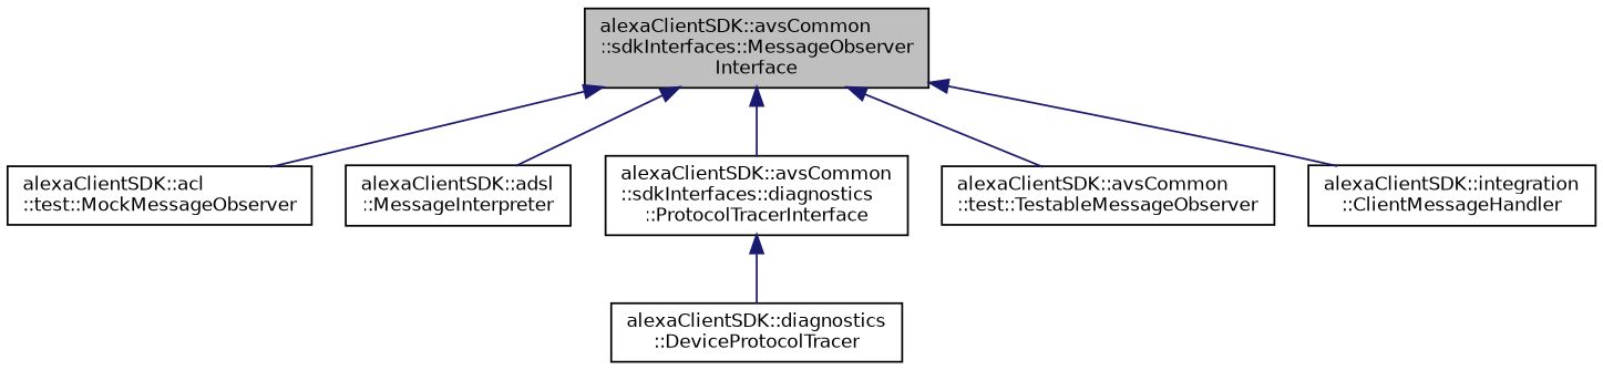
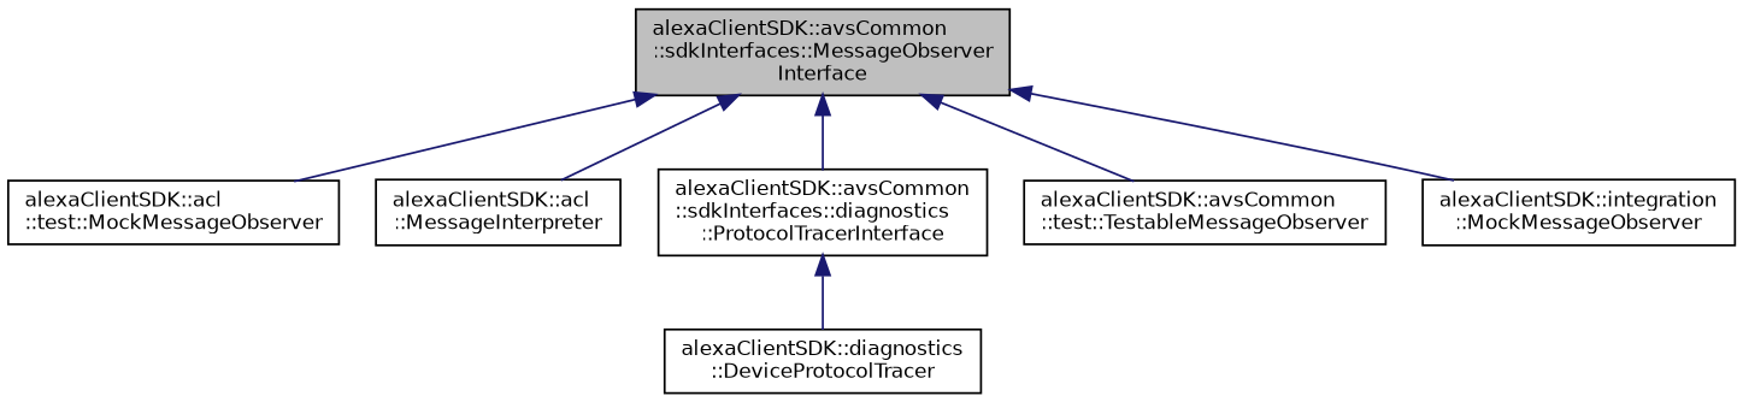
  digraph {
    rankdir=TB
    node [color=black fillcolor=white fontname=Helvetica fontsize=10 shape=record style=filled]
    edge [color=midnightblue dir=back fontname=Helvetica fontsize=10 labelfontname=Helvetica labelfontsize=10 style=solid]
    n1 [fillcolor=grey75 fontcolor=black height=0.2 label="alexaClientSDK::avsCommon\l::sdkInterfaces::MessageObserver\lInterface" width=0.4]
    n2 [height=0.2 label="alexaClientSDK::acl\l::test::MockMessageObserver" width=0.4]
-   n3 [height=0.2 label="alexaClientSDK::adsl\l::MessageInterpreter" width=0.4]
+   n3 [height=0.2 label="alexaClientSDK::acl\l::MessageInterpreter" width=0.4]
    n4 [height=0.2 label="alexaClientSDK::avsCommon\l::sdkInterfaces::diagnostics\l::ProtocolTracerInterface" width=0.4]
    n5 [height=0.2 label="alexaClientSDK::avsCommon\l::test::TestableMessageObserver" width=0.4]
-   n6 [height=0.2 label="alexaClientSDK::integration\l::ClientMessageHandler" width=0.4]
+   n6 [height=0.2 label="alexaClientSDK::integration\l::MockMessageObserver" width=0.4]
    n7 [height=0.2 label="alexaClientSDK::diagnostics\l::DeviceProtocolTracer" width=0.4]
    n1 -> n2
    n1 -> n3
    n1 -> n4
    n1 -> n5
    n1 -> n6
    n4 -> n7
  }
